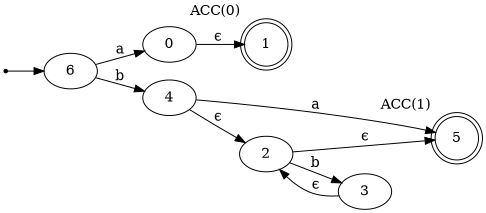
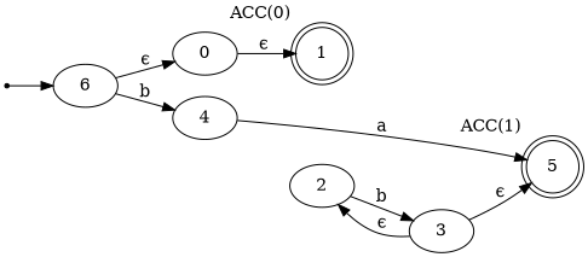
  digraph {
    rankdir=LR
    start [shape=point]
    6
    0
    4
    5 [shape=doublecircle xlabel="ACC(1)"]
    1 [shape=doublecircle xlabel="ACC(0)"]
    2
    3
    start -> 6
-   6 -> 0 [label=a]
+   6 -> 0 [label="ϵ"]
    6 -> 4 [label=b]
    0 -> 1 [label="ϵ"]
    4 -> 5 [label=a]
-   4 -> 2 [label="ϵ"]
    2 -> 3 [label=b]
-   2 -> 5 [label="ϵ"]
+   3 -> 5 [label="ϵ"]
    3 -> 2 [label="ϵ"]
  }
